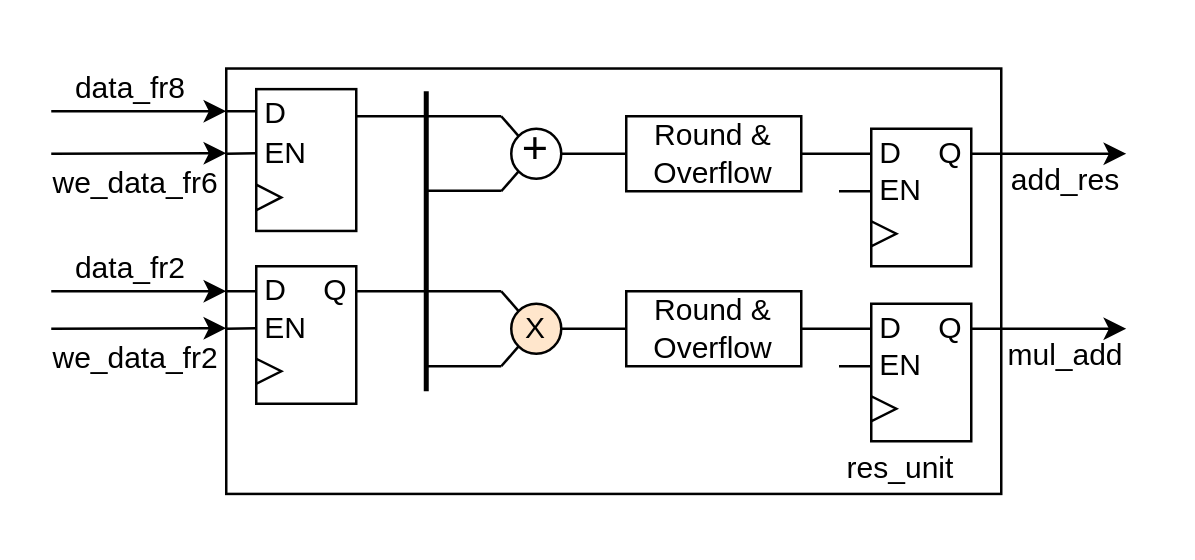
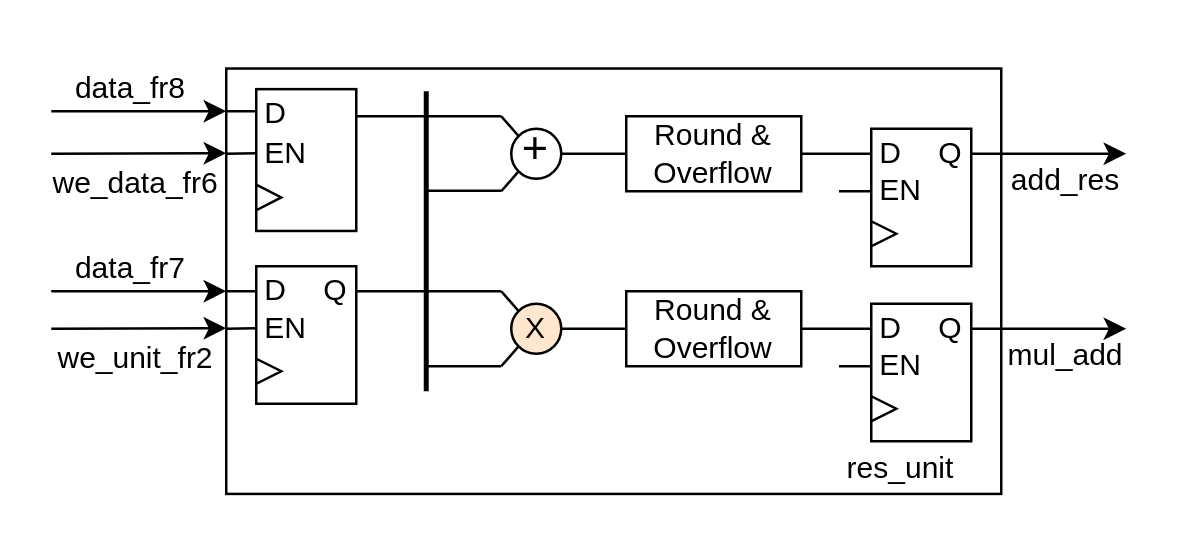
  <mxCell id="0" />
  <mxCell id="1" parent="0" />
  <mxCell id="2" style="edgeStyle=orthogonalEdgeStyle;rounded=0;orthogonalLoop=1;jettySize=auto;html=1;exitX=0;exitY=0.5;exitDx=0;exitDy=0;entryX=1;entryY=0.5;entryDx=0;entryDy=0;endArrow=none;endFill=0;" edge="1" parent="1" source="4" target="7"><mxGeometry relative="1" as="geometry" /></mxCell>
  <mxCell id="3" style="edgeStyle=orthogonalEdgeStyle;rounded=0;orthogonalLoop=1;jettySize=auto;html=1;exitX=1;exitY=0.5;exitDx=0;exitDy=0;endArrow=none;endFill=0;" edge="1" parent="1" source="4" target="15"><mxGeometry relative="1" as="geometry"><Array as="points" /></mxGeometry></mxCell>
  <mxCell id="4" value="Round &amp;amp; Overflow" style="rounded=0;whiteSpace=wrap;html=1;" vertex="1" parent="1"><mxGeometry x="250" y="116" width="70" height="30" as="geometry" /></mxCell>
  <mxCell id="5" style="rounded=0;orthogonalLoop=1;jettySize=auto;html=1;exitX=0;exitY=1;exitDx=0;exitDy=0;endArrow=none;endFill=0;" edge="1" parent="1" source="7"><mxGeometry relative="1" as="geometry"><mxPoint x="200" y="146" as="targetPoint" /></mxGeometry></mxCell>
  <mxCell id="6" style="rounded=0;orthogonalLoop=1;jettySize=auto;html=1;exitX=0;exitY=0;exitDx=0;exitDy=0;endArrow=none;endFill=0;" edge="1" parent="1" source="7"><mxGeometry relative="1" as="geometry"><mxPoint x="200" y="116" as="targetPoint" /></mxGeometry></mxCell>
  <mxCell id="7" value="X" style="ellipse;whiteSpace=wrap;html=1;aspect=fixed;fillColor=#ffe6cc;" vertex="1" parent="1"><mxGeometry x="204" y="121" width="20" height="20" as="geometry" /></mxCell>
  <mxCell id="8" value="" style="group" vertex="1" connectable="0" parent="1"><mxGeometry x="326" y="116" width="84" height="60" as="geometry" /></mxCell>
  <mxCell id="9" value="" style="rounded=0;whiteSpace=wrap;html=1;" vertex="1" parent="8"><mxGeometry x="22" y="5" width="40" height="55" as="geometry" /></mxCell>
  <mxCell id="10" value="EN" style="text;html=1;strokeColor=none;fillColor=none;align=center;verticalAlign=middle;whiteSpace=wrap;rounded=0;" vertex="1" parent="8"><mxGeometry x="4" y="15" width="60" height="30" as="geometry" /></mxCell>
  <mxCell id="11" value="D" style="text;html=1;strokeColor=none;fillColor=none;align=center;verticalAlign=middle;whiteSpace=wrap;rounded=0;" vertex="1" parent="8"><mxGeometry width="60" height="30" as="geometry" /></mxCell>
  <mxCell id="12" value="" style="triangle;whiteSpace=wrap;html=1;" vertex="1" parent="8"><mxGeometry x="22" y="42" width="10" height="10" as="geometry" /></mxCell>
  <mxCell id="13" style="edgeStyle=orthogonalEdgeStyle;rounded=0;orthogonalLoop=1;jettySize=auto;html=1;exitX=0;exitY=1;exitDx=0;exitDy=0;endArrow=none;endFill=0;entryX=0.152;entryY=1.029;entryDx=0;entryDy=0;entryPerimeter=0;" edge="1" parent="8" target="11"><mxGeometry relative="1" as="geometry"><mxPoint x="22" y="30" as="sourcePoint" /><mxPoint x="14" y="30" as="targetPoint" /></mxGeometry></mxCell>
  <mxCell id="14" style="edgeStyle=orthogonalEdgeStyle;rounded=0;orthogonalLoop=1;jettySize=auto;html=1;exitX=1;exitY=0.5;exitDx=0;exitDy=0;" edge="1" parent="8"><mxGeometry relative="1" as="geometry"><mxPoint x="124" y="15" as="targetPoint" /><mxPoint x="62" y="15" as="sourcePoint" /></mxGeometry></mxCell>
  <mxCell id="15" value="Q" style="text;html=1;strokeColor=none;fillColor=none;align=center;verticalAlign=middle;whiteSpace=wrap;rounded=0;" vertex="1" parent="8"><mxGeometry x="24" width="60" height="30" as="geometry" /></mxCell>
  <mxCell id="16" style="edgeStyle=orthogonalEdgeStyle;rounded=0;orthogonalLoop=1;jettySize=auto;html=1;exitX=0;exitY=0.5;exitDx=0;exitDy=0;entryX=1;entryY=0.5;entryDx=0;entryDy=0;endArrow=none;endFill=0;" edge="1" parent="1" source="18" target="21"><mxGeometry relative="1" as="geometry" /></mxCell>
  <mxCell id="17" style="edgeStyle=orthogonalEdgeStyle;rounded=0;orthogonalLoop=1;jettySize=auto;html=1;exitX=1;exitY=0.5;exitDx=0;exitDy=0;endArrow=none;endFill=0;" edge="1" parent="1" source="18" target="29"><mxGeometry relative="1" as="geometry"><Array as="points" /></mxGeometry></mxCell>
  <mxCell id="18" value="Round &amp;amp; Overflow" style="rounded=0;whiteSpace=wrap;html=1;" vertex="1" parent="1"><mxGeometry x="250" y="46" width="70" height="30" as="geometry" /></mxCell>
  <mxCell id="19" style="rounded=0;orthogonalLoop=1;jettySize=auto;html=1;exitX=0;exitY=1;exitDx=0;exitDy=0;endArrow=none;endFill=0;" edge="1" parent="1" source="21"><mxGeometry relative="1" as="geometry"><mxPoint x="200" y="76" as="targetPoint" /></mxGeometry></mxCell>
  <mxCell id="20" style="rounded=0;orthogonalLoop=1;jettySize=auto;html=1;exitX=0;exitY=0;exitDx=0;exitDy=0;endArrow=none;endFill=0;" edge="1" parent="1" source="21"><mxGeometry relative="1" as="geometry"><mxPoint x="200" y="46" as="targetPoint" /></mxGeometry></mxCell>
  <mxCell id="21" value="+" style="ellipse;whiteSpace=wrap;html=1;aspect=fixed;fontSize=18;spacingTop=-4;" vertex="1" parent="1"><mxGeometry x="204" y="51" width="20" height="20" as="geometry" /></mxCell>
  <mxCell id="22" value="" style="group" vertex="1" connectable="0" parent="1"><mxGeometry x="326" y="46" width="84" height="60" as="geometry" /></mxCell>
  <mxCell id="23" value="" style="rounded=0;whiteSpace=wrap;html=1;" vertex="1" parent="22"><mxGeometry x="22" y="5" width="40" height="55" as="geometry" /></mxCell>
  <mxCell id="24" value="EN" style="text;html=1;strokeColor=none;fillColor=none;align=center;verticalAlign=middle;whiteSpace=wrap;rounded=0;" vertex="1" parent="22"><mxGeometry x="4" y="15" width="60" height="30" as="geometry" /></mxCell>
  <mxCell id="25" value="D" style="text;html=1;strokeColor=none;fillColor=none;align=center;verticalAlign=middle;whiteSpace=wrap;rounded=0;" vertex="1" parent="22"><mxGeometry width="60" height="30" as="geometry" /></mxCell>
  <mxCell id="26" value="" style="triangle;whiteSpace=wrap;html=1;" vertex="1" parent="22"><mxGeometry x="22" y="42" width="10" height="10" as="geometry" /></mxCell>
  <mxCell id="27" style="edgeStyle=orthogonalEdgeStyle;rounded=0;orthogonalLoop=1;jettySize=auto;html=1;exitX=0;exitY=1;exitDx=0;exitDy=0;endArrow=none;endFill=0;entryX=0.152;entryY=1.029;entryDx=0;entryDy=0;entryPerimeter=0;" edge="1" parent="22" target="25"><mxGeometry relative="1" as="geometry"><mxPoint x="22" y="30" as="sourcePoint" /><mxPoint x="14" y="30" as="targetPoint" /></mxGeometry></mxCell>
  <mxCell id="28" style="rounded=0;orthogonalLoop=1;jettySize=auto;html=1;exitX=1;exitY=0.5;exitDx=0;exitDy=0;" edge="1" parent="22"><mxGeometry relative="1" as="geometry"><mxPoint x="124" y="15" as="targetPoint" /><mxPoint x="62" y="15" as="sourcePoint" /></mxGeometry></mxCell>
  <mxCell id="29" value="Q" style="text;html=1;strokeColor=none;fillColor=none;align=center;verticalAlign=middle;whiteSpace=wrap;rounded=0;" vertex="1" parent="22"><mxGeometry x="24" width="60" height="30" as="geometry" /></mxCell>
  <mxCell id="30" value="" style="endArrow=none;html=1;rounded=0;exitX=0.6;exitY=0.5;exitDx=0;exitDy=0;exitPerimeter=0;" edge="1" parent="1"><mxGeometry width="50" height="50" relative="1" as="geometry"><mxPoint x="142" y="116" as="sourcePoint" /><mxPoint x="200" y="116" as="targetPoint" /></mxGeometry></mxCell>
  <mxCell id="31" value="" style="endArrow=none;html=1;rounded=0;" edge="1" parent="1"><mxGeometry width="50" height="50" relative="1" as="geometry"><mxPoint x="170" y="146" as="sourcePoint" /><mxPoint x="200" y="146" as="targetPoint" /></mxGeometry></mxCell>
  <mxCell id="32" value="" style="endArrow=none;html=1;rounded=0;" edge="1" parent="1"><mxGeometry width="50" height="50" relative="1" as="geometry"><mxPoint x="170" y="75.76" as="sourcePoint" /><mxPoint x="200" y="75.76" as="targetPoint" /></mxGeometry></mxCell>
  <mxCell id="33" value="" style="endArrow=none;html=1;rounded=0;" edge="1" parent="1"><mxGeometry width="50" height="50" relative="1" as="geometry"><mxPoint x="142" y="46" as="sourcePoint" /><mxPoint x="200" y="46" as="targetPoint" /></mxGeometry></mxCell>
  <mxCell id="34" value="" style="endArrow=none;html=1;rounded=0;strokeWidth=2;" edge="1" parent="1"><mxGeometry width="50" height="50" relative="1" as="geometry"><mxPoint x="170" y="156" as="sourcePoint" /><mxPoint x="170" y="36" as="targetPoint" /></mxGeometry></mxCell>
  <mxCell id="35" value="res_unit" style="text;html=1;strokeColor=none;fillColor=none;align=center;verticalAlign=middle;whiteSpace=wrap;rounded=0;" vertex="1" parent="1"><mxGeometry x="330" y="172" width="60" height="30" as="geometry" /></mxCell>
  <mxCell id="36" value="add_res" style="text;html=1;strokeColor=none;fillColor=none;align=center;verticalAlign=middle;whiteSpace=wrap;rounded=0;" vertex="1" parent="1"><mxGeometry x="396" y="57" width="60" height="30" as="geometry" /></mxCell>
  <mxCell id="37" value="mul_add" style="text;html=1;strokeColor=none;fillColor=none;align=center;verticalAlign=middle;whiteSpace=wrap;rounded=0;" vertex="1" parent="1"><mxGeometry x="396" y="127" width="60" height="30" as="geometry" /></mxCell>
  <mxCell id="38" value="" style="endArrow=none;html=1;rounded=0;" edge="1" parent="1"><mxGeometry width="50" height="50" relative="1" as="geometry"><mxPoint x="102" y="116" as="sourcePoint" /><mxPoint x="90" y="116" as="targetPoint" /></mxGeometry></mxCell>
  <mxCell id="39" value="" style="endArrow=classic;html=1;rounded=0;" edge="1" parent="1"><mxGeometry width="50" height="50" relative="1" as="geometry"><mxPoint x="20" y="116" as="sourcePoint" /><mxPoint x="90" y="116" as="targetPoint" /></mxGeometry></mxCell>
  <mxCell id="40" value="" style="endArrow=none;html=1;rounded=0;" edge="1" parent="1"><mxGeometry width="50" height="50" relative="1" as="geometry"><mxPoint x="102" y="130.76" as="sourcePoint" /><mxPoint x="90" y="131" as="targetPoint" /></mxGeometry></mxCell>
  <mxCell id="41" value="" style="endArrow=none;html=1;rounded=0;" edge="1" parent="1"><mxGeometry width="50" height="50" relative="1" as="geometry"><mxPoint x="102" y="44" as="sourcePoint" /><mxPoint x="90" y="44" as="targetPoint" /></mxGeometry></mxCell>
  <mxCell id="42" value="" style="endArrow=none;html=1;rounded=0;" edge="1" parent="1"><mxGeometry width="50" height="50" relative="1" as="geometry"><mxPoint x="102" y="60.76" as="sourcePoint" /><mxPoint x="90" y="61" as="targetPoint" /></mxGeometry></mxCell>
- <mxCell id="43" value="data_fr2" style="text;html=1;strokeColor=none;fillColor=none;align=center;verticalAlign=middle;whiteSpace=wrap;rounded=0;" vertex="1" parent="1"><mxGeometry x="22" y="92" width="60" height="30" as="geometry" /></mxCell>
- <mxCell id="44" value="we_data_fr2" style="text;html=1;strokeColor=none;fillColor=none;align=center;verticalAlign=middle;whiteSpace=wrap;rounded=0;" vertex="1" parent="1"><mxGeometry x="24" y="128" width="60" height="30" as="geometry" /></mxCell>
+ <mxCell id="43" value="data_fr7" style="text;html=1;strokeColor=none;fillColor=none;align=center;verticalAlign=middle;whiteSpace=wrap;rounded=0;" vertex="1" parent="1"><mxGeometry x="22" y="92" width="60" height="30" as="geometry" /></mxCell>
+ <mxCell id="44" value="we_unit_fr2" style="text;html=1;strokeColor=none;fillColor=none;align=center;verticalAlign=middle;whiteSpace=wrap;rounded=0;" vertex="1" parent="1"><mxGeometry x="24" y="128" width="60" height="30" as="geometry" /></mxCell>
  <mxCell id="45" value="" style="endArrow=classic;html=1;rounded=0;" edge="1" parent="1"><mxGeometry width="50" height="50" relative="1" as="geometry"><mxPoint x="20" y="131" as="sourcePoint" /><mxPoint x="90" y="130.76" as="targetPoint" /></mxGeometry></mxCell>
  <mxCell id="46" value="" style="endArrow=classic;html=1;rounded=0;" edge="1" parent="1"><mxGeometry width="50" height="50" relative="1" as="geometry"><mxPoint x="20" y="44" as="sourcePoint" /><mxPoint x="90" y="44" as="targetPoint" /></mxGeometry></mxCell>
  <mxCell id="47" value="data_fr8" style="text;html=1;strokeColor=none;fillColor=none;align=center;verticalAlign=middle;whiteSpace=wrap;rounded=0;" vertex="1" parent="1"><mxGeometry x="22" y="20" width="60" height="30" as="geometry" /></mxCell>
  <mxCell id="48" value="we_data_fr6" style="text;html=1;strokeColor=none;fillColor=none;align=center;verticalAlign=middle;whiteSpace=wrap;rounded=0;" vertex="1" parent="1"><mxGeometry x="24" y="58" width="60" height="30" as="geometry" /></mxCell>
  <mxCell id="49" value="" style="endArrow=classic;html=1;rounded=0;" edge="1" parent="1"><mxGeometry width="50" height="50" relative="1" as="geometry"><mxPoint x="20" y="61" as="sourcePoint" /><mxPoint x="90" y="60.76" as="targetPoint" /></mxGeometry></mxCell>
  <mxCell id="50" value="" style="group" vertex="1" connectable="0" parent="1"><mxGeometry x="80" y="101" width="82" height="60" as="geometry" /></mxCell>
  <mxCell id="51" value="" style="rounded=0;whiteSpace=wrap;html=1;" vertex="1" parent="50"><mxGeometry x="22" y="5" width="40" height="55" as="geometry" /></mxCell>
  <mxCell id="52" value="D" style="text;html=1;strokeColor=none;fillColor=none;align=center;verticalAlign=middle;whiteSpace=wrap;rounded=0;" vertex="1" parent="50"><mxGeometry width="60" height="30" as="geometry" /></mxCell>
  <mxCell id="53" value="EN" style="text;html=1;strokeColor=none;fillColor=none;align=center;verticalAlign=middle;whiteSpace=wrap;rounded=0;" vertex="1" parent="50"><mxGeometry x="4" y="15" width="60" height="30" as="geometry" /></mxCell>
  <mxCell id="54" value="" style="triangle;whiteSpace=wrap;html=1;" vertex="1" parent="50"><mxGeometry x="22" y="42" width="10" height="10" as="geometry" /></mxCell>
  <mxCell id="55" value="Q" style="text;html=1;strokeColor=none;fillColor=none;align=center;verticalAlign=middle;whiteSpace=wrap;rounded=0;" vertex="1" parent="1"><mxGeometry x="104" y="101" width="60" height="30" as="geometry" /></mxCell>
  <mxCell id="56" value="Q" style="text;html=1;strokeColor=none;fillColor=none;align=center;verticalAlign=middle;whiteSpace=wrap;rounded=0;" vertex="1" parent="1"><mxGeometry x="104" y="30" width="60" height="30.938" as="geometry" /></mxCell>
  <mxCell id="57" value="" style="rounded=0;whiteSpace=wrap;html=1;fillColor=none;" vertex="1" parent="1"><mxGeometry x="90" y="26.906" width="310" height="170.156" as="geometry" /></mxCell>
  <mxCell id="58" value="" style="rounded=0;whiteSpace=wrap;html=1;" vertex="1" parent="1"><mxGeometry x="102" y="35.156" width="40" height="56.719" as="geometry" /></mxCell>
  <mxCell id="59" value="D" style="text;html=1;strokeColor=none;fillColor=none;align=center;verticalAlign=middle;whiteSpace=wrap;rounded=0;" vertex="1" parent="1"><mxGeometry x="80" y="30" width="60" height="30.938" as="geometry" /></mxCell>
  <mxCell id="60" value="EN" style="text;html=1;strokeColor=none;fillColor=none;align=center;verticalAlign=middle;whiteSpace=wrap;rounded=0;" vertex="1" parent="1"><mxGeometry x="84" y="45.469" width="60" height="30.938" as="geometry" /></mxCell>
  <mxCell id="61" value="" style="triangle;whiteSpace=wrap;html=1;" vertex="1" parent="1"><mxGeometry x="102" y="73.312" width="10" height="10.312" as="geometry" /></mxCell>
